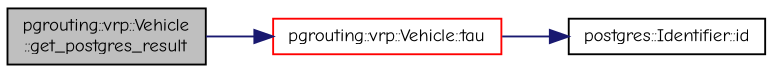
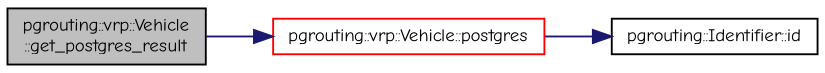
  digraph {
    fontname="Comic Neue"
    rankdir=LR
    node [color=black fillcolor=white fontname="Comic Neue" fontsize=10 shape=record style=filled]
    edge [color=midnightblue fontname="Comic Neue" fontsize=10 labelfontname=Helvetica labelfontsize=10 style=solid]
    n1 [fillcolor=grey75 fontcolor=black height=0.2 label="pgrouting::vrp::Vehicle\l::get_postgres_result" width=0.4]
-   n2 [color=red height=0.2 label="pgrouting::vrp::Vehicle::tau" width=0.4]
-   n3 [height=0.2 label="postgres::Identifier::id" width=0.4]
+   n2 [color=red height=0.2 label="pgrouting::vrp::Vehicle::postgres" width=0.4]
+   n3 [height=0.2 label="pgrouting::Identifier::id" width=0.4]
    n1 -> n2
    n2 -> n3
  }
